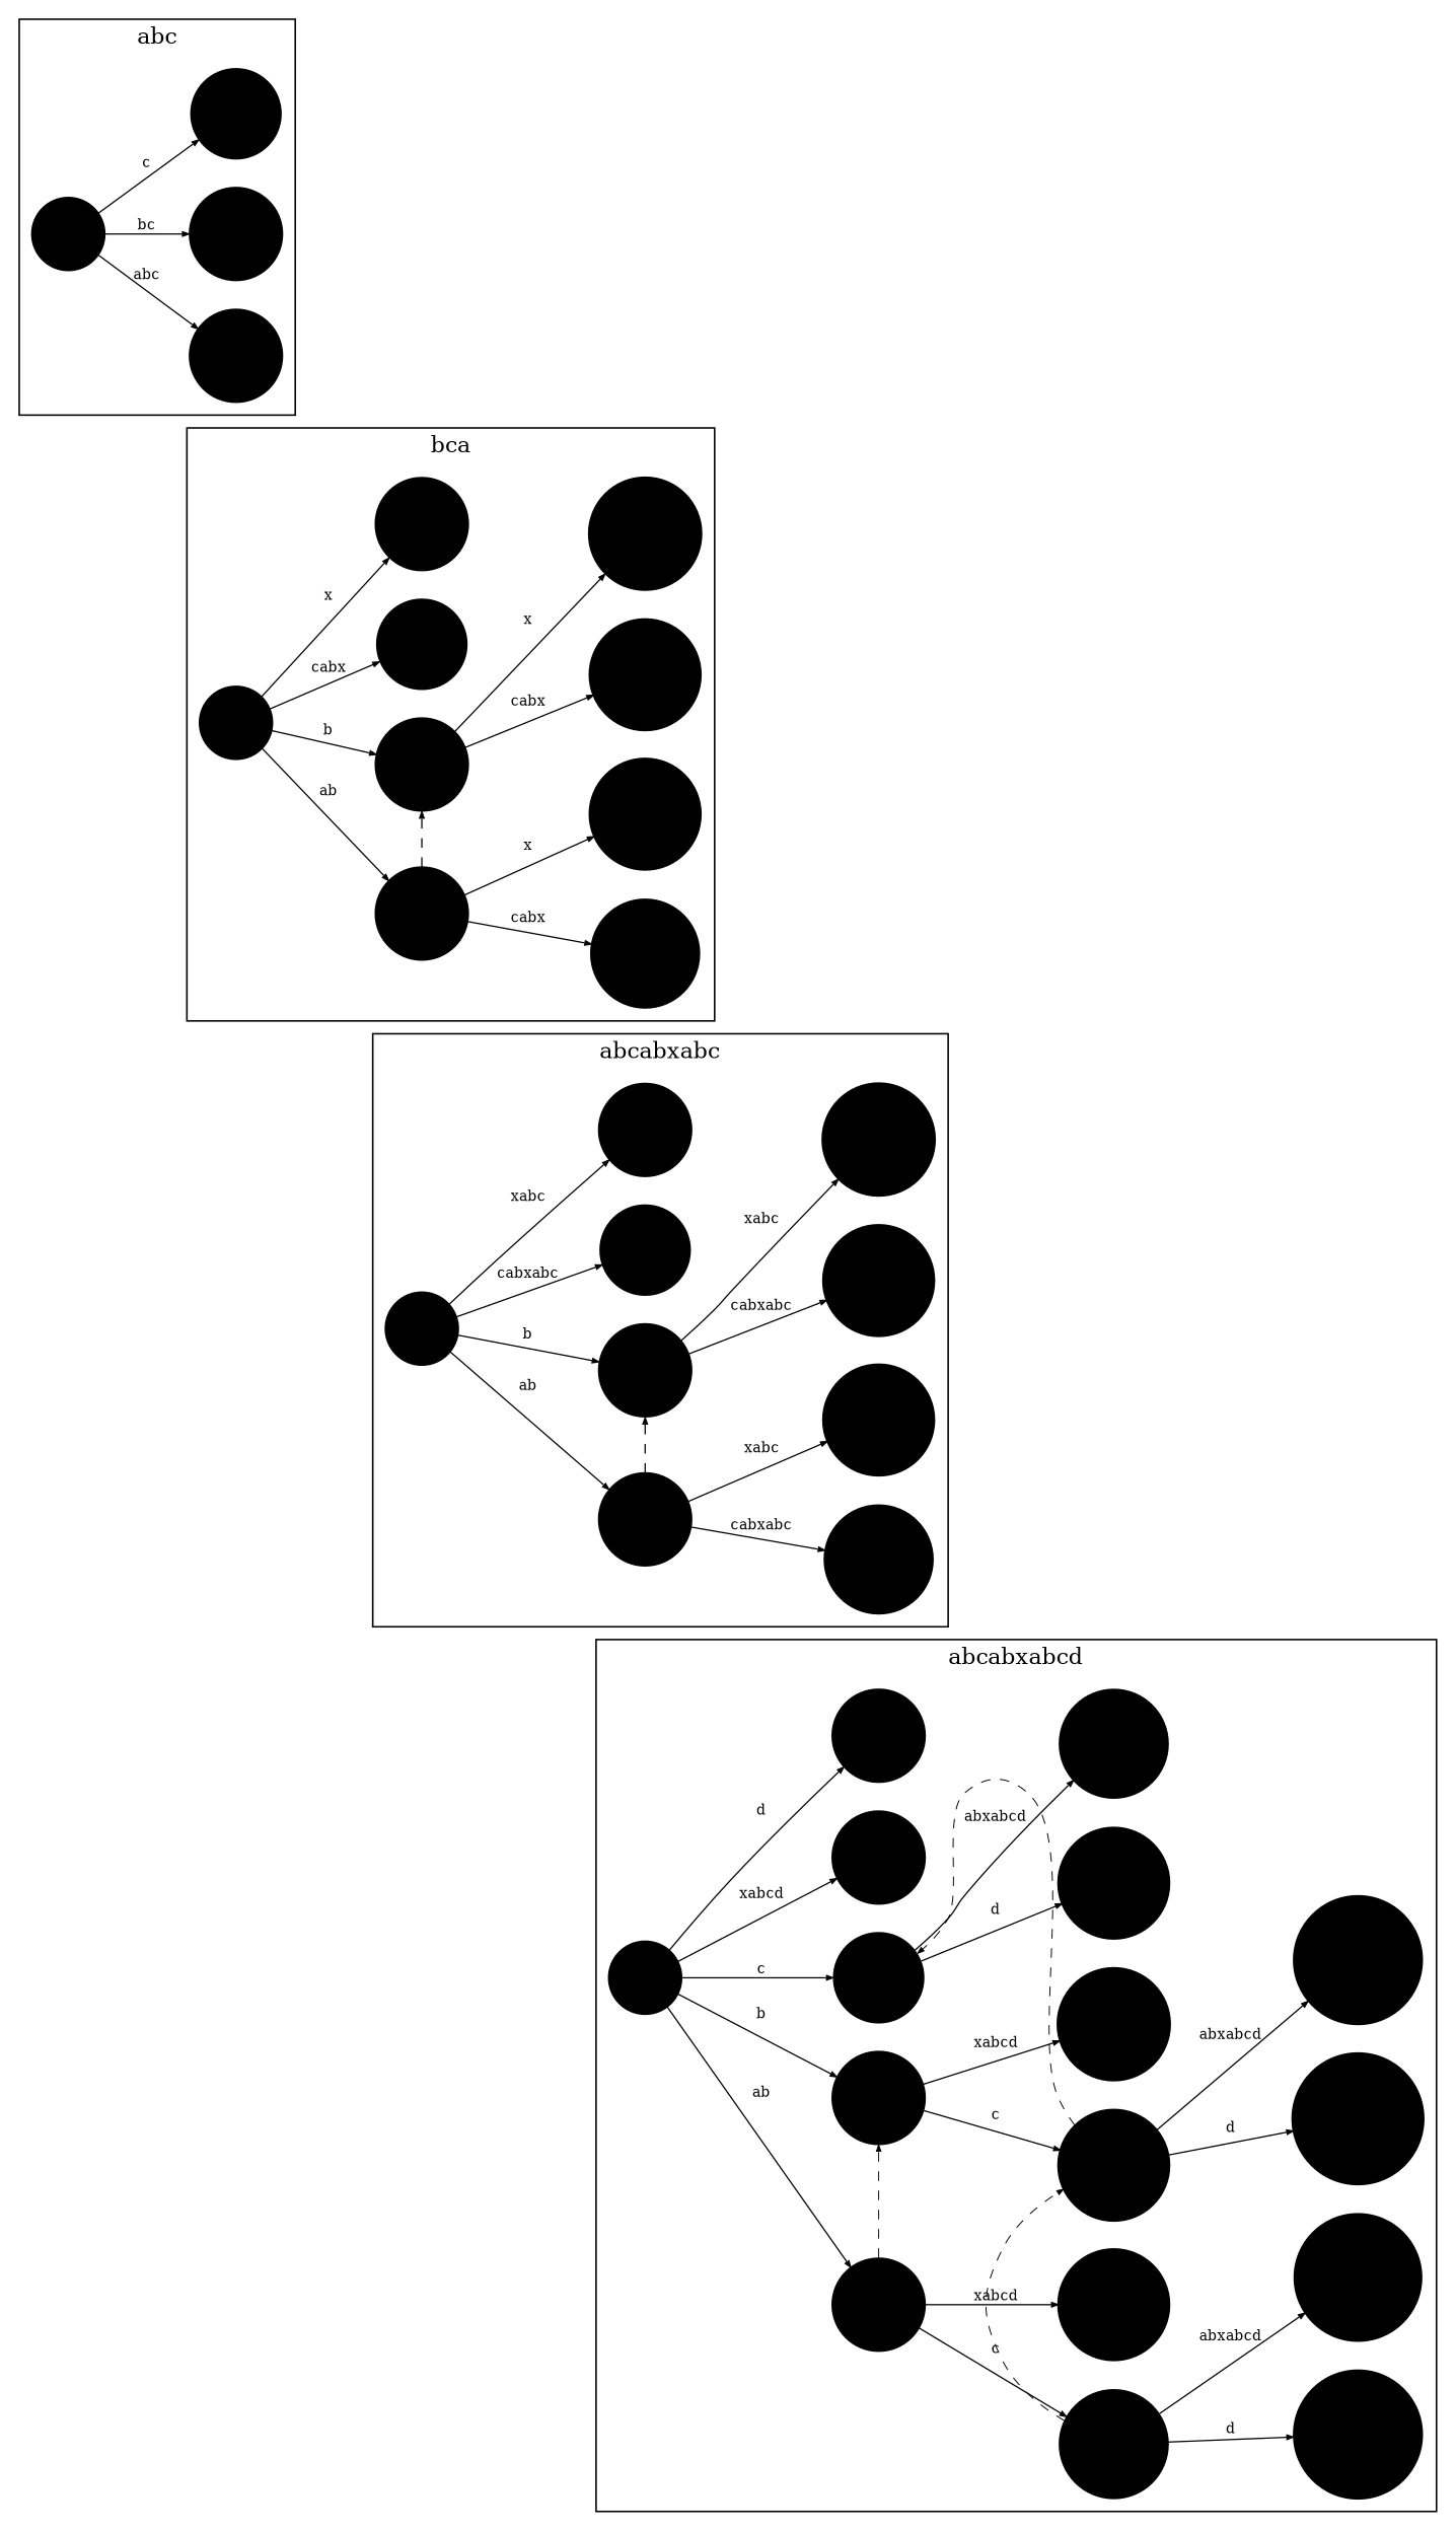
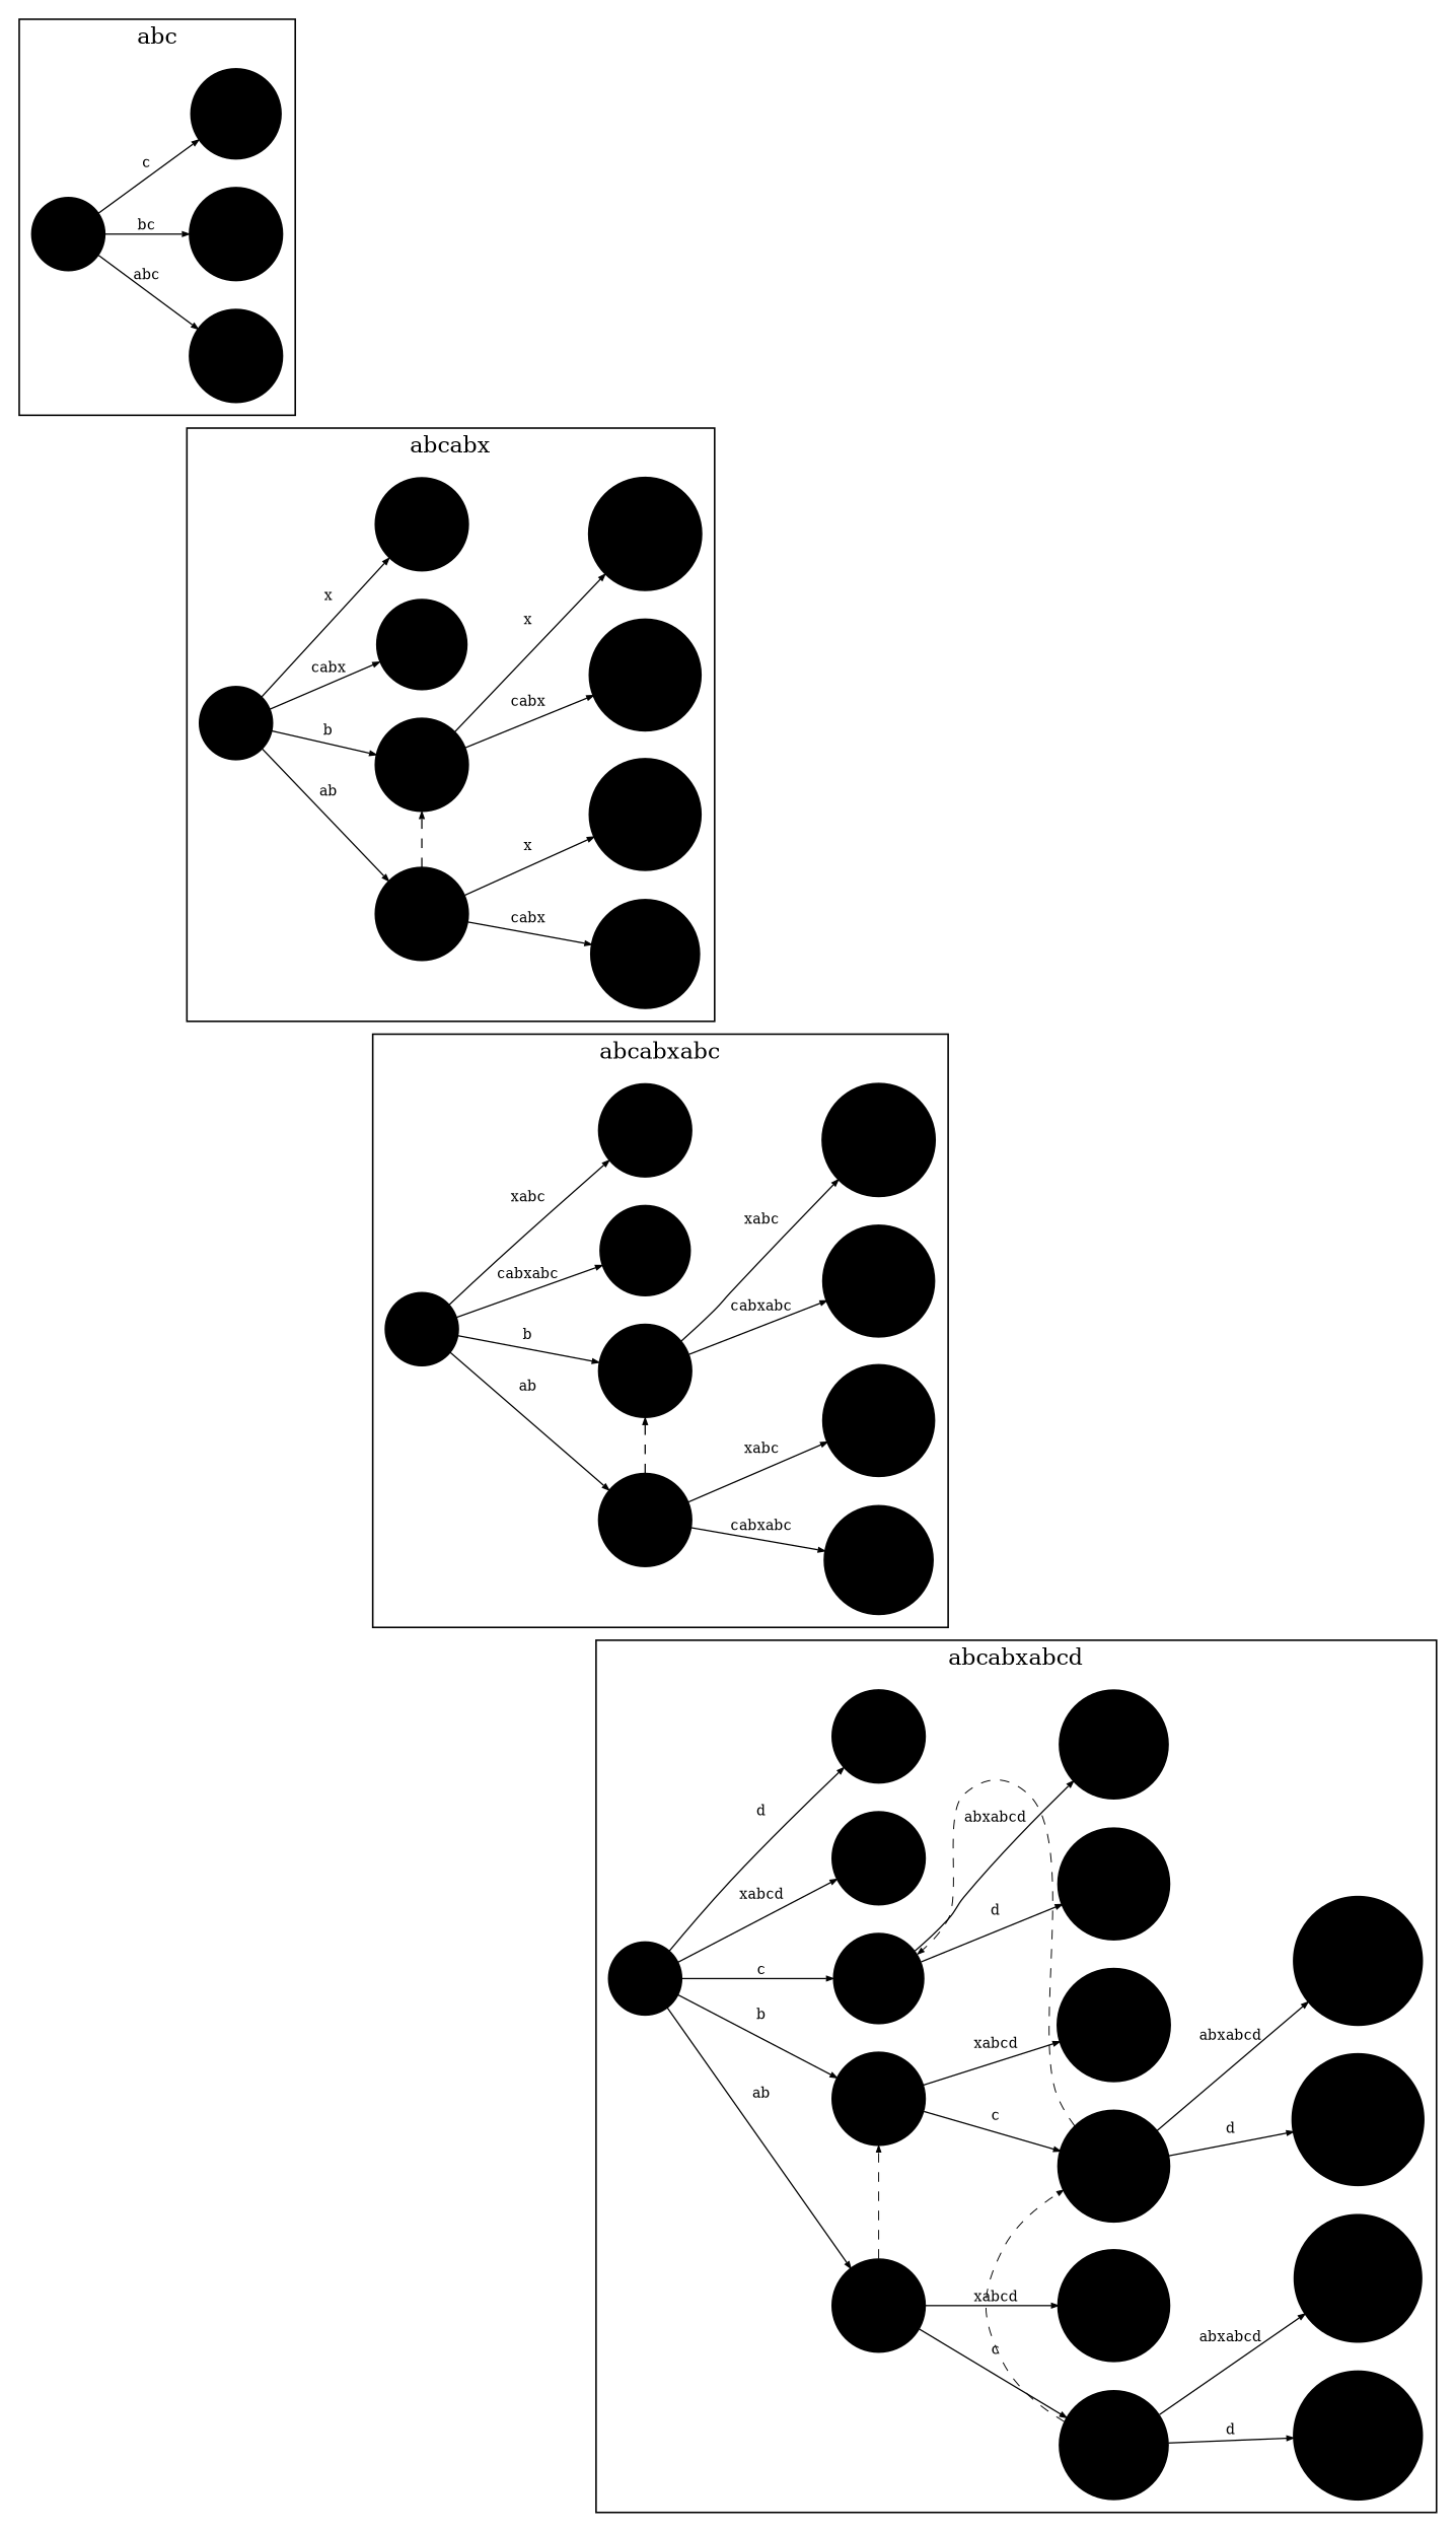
  digraph {
    rankdir=LR
    node [fillcolor=black shape=circle style=filled]
    edge [arrowsize=0.4 fontsize=9 penwidth=0.8]
    0 [height=0.05 style=invis]
    r0 [height=0.05]
    r0a [height=0.05]
    r0b [height=0.05]
    r0c [height=0.05]
    1 [height=0.05 style=invis]
    r1 [height=0.05]
    r1a [height=0.05]
    r1b [height=0.05]
    r1c [height=0.05]
    r1x [height=0.05]
    r1ac [height=0.05]
    r1ax [height=0.05]
    r1bc [height=0.05]
    r1bx [height=0.05]
    2 [height=0.05 style=invis]
    r2 [height=0.05]
    r2a [height=0.05]
    r2b [height=0.05]
    r2c [height=0.05]
    r2x [height=0.05]
    r2ac [height=0.05]
    r2ax [height=0.05]
    r2bc [height=0.05]
    r2bx [height=0.05]
    3 [height=0.05 style=invis]
    r3 [height=0.05]
    r3a [height=0.05]
    r3b [height=0.05]
    r3c [height=0.05]
    r3x [height=0.05]
    r3d [height=0.05]
    r3ac [height=0.05]
    r3ax [height=0.05]
    r3acd [height=0.05]
    r3aca [height=0.05]
    r3bc [height=0.05]
    r3bx [height=0.05]
    r3bcd [height=0.05]
    r3bca [height=0.05]
    r3cd [height=0.05]
    r3ca [height=0.05]
    subgraph cluster_1 {
      label=abc
      0
      r0
      r0a
      r0b
      r0c
    }
    subgraph cluster_2 {
-     label=bca
+     label=abcabx
      1
      r1
      r1a
      r1b
      r1c
      r1x
      r1ac
      r1ax
      r1bc
      r1bx
    }
    subgraph cluster_3 {
      label=abcabxabc
      2
      r2
      r2a
      r2b
      r2c
      r2x
      r2ac
      r2ax
      r2bc
      r2bx
    }
    subgraph cluster_4 {
      label=abcabxabcd
      3
      r3
      r3a
      r3b
      r3c
      r3x
      r3d
      r3ac
      r3ax
      r3acd
      r3aca
      r3bc
      r3bx
      r3bcd
      r3bca
      r3cd
      r3ca
    }
    0 -> 1 [style=invis]
    r0 -> r0a [label=abc]
    r0 -> r0b [label=bc]
    r0 -> r0c [label=c]
    1 -> 2 [style=invis]
    r1 -> r1a [label=ab]
    r1 -> r1b [label=b]
    r1 -> r1c [label=cabx]
    r1 -> r1x [label=x]
    r1a -> r1b [constraint=false style=dashed]
    r1a -> r1ac [label=cabx]
    r1a -> r1ax [label=x]
    r1b -> r1bc [label=cabx]
    r1b -> r1bx [label=x]
    2 -> 3 [style=invis]
    r2 -> r2a [label=ab]
    r2 -> r2b [label=b]
    r2 -> r2c [label=cabxabc]
    r2 -> r2x [label=xabc]
    r2a -> r2b [constraint=false style=dashed]
    r2a -> r2ac [label=cabxabc]
    r2a -> r2ax [label=xabc]
    r2b -> r2bc [label=cabxabc]
    r2b -> r2bx [label=xabc]
    r3 -> r3a [label=ab]
    r3 -> r3b [label=b]
    r3 -> r3c [label=c]
    r3 -> r3x [label=xabcd]
    r3 -> r3d [label=d]
    r3a -> r3b [constraint=false penwidth=0.6 style=dashed]
    r3a -> r3ac [label=c]
    r3a -> r3ax [label=xabcd]
    r3b -> r3bc [label=c]
    r3b -> r3bx [label=xabcd]
    r3c -> r3cd [label=d]
    r3c -> r3ca [label=abxabcd]
    r3ac -> r3acd [label=d]
    r3ac -> r3aca [label=abxabcd]
    r3ac -> r3bc [constraint=false penwidth=0.6 style=dashed]
    r3bc -> r3c [constraint=false penwidth=0.6 style=dashed]
    r3bc -> r3bcd [label=d]
    r3bc -> r3bca [label=abxabcd]
  }
